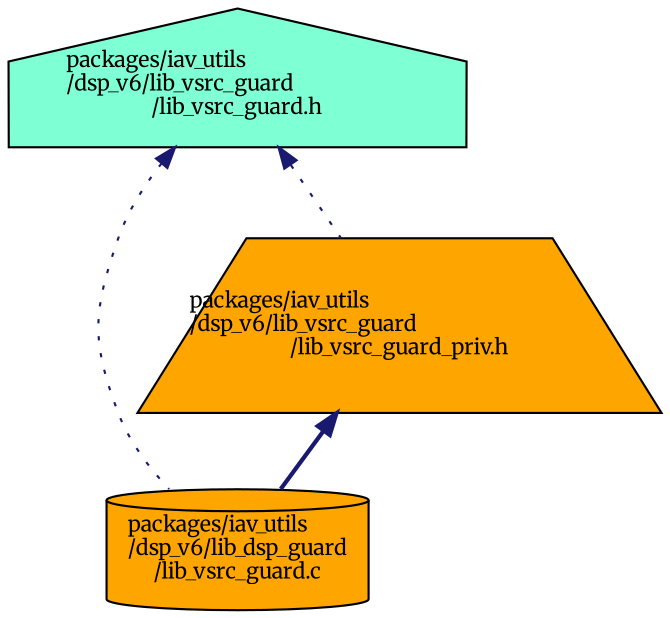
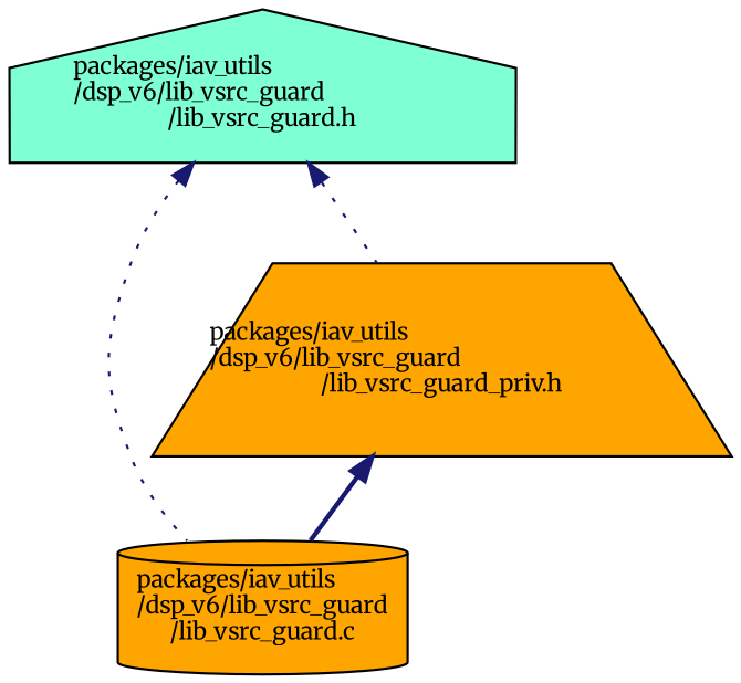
  digraph {
    fontname=Merriweather
    node [color=black fillcolor=orange fontname=Merriweather fontsize=10 style=filled]
    edge [color=midnightblue dir=back fontname=Merriweather fontsize=10 labelfontname=Helvetica labelfontsize=10 style=dotted]
    n1 [fillcolor=aquamarine fontcolor=black height=0.2 label="packages/iav_utils\l/dsp_v6/lib_vsrc_guard\l/lib_vsrc_guard.h" shape=house width=0.4]
-   n2 [height=0.2 label="packages/iav_utils\l/dsp_v6/lib_dsp_guard\l/lib_vsrc_guard.c" shape=cylinder width=0.4]
+   n2 [height=0.2 label="packages/iav_utils\l/dsp_v6/lib_vsrc_guard\l/lib_vsrc_guard.c" shape=cylinder width=0.4]
    n3 [height=0.2 label="packages/iav_utils\l/dsp_v6/lib_vsrc_guard\l/lib_vsrc_guard_priv.h" shape=trapezium width=0.4]
    n1 -> n2
    n1 -> n3
    n3 -> n2 [style=bold]
  }
